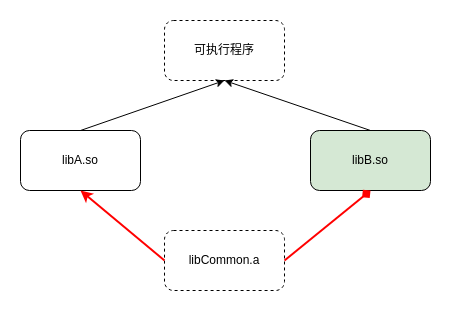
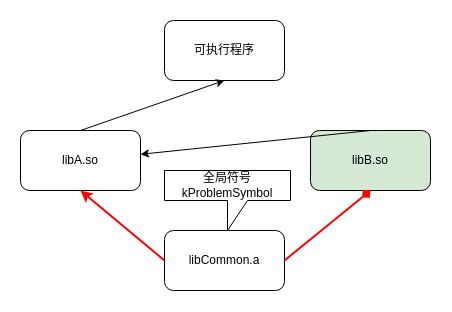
  <mxCell id="0" />
  <mxCell id="1" parent="0" />
- <mxCell id="2" value="可执行程序" style="rounded=1;whiteSpace=wrap;html=1;dashed=1;" parent="1" vertex="1"><mxGeometry x="164" y="20" width="120" height="60" as="geometry" /></mxCell>
+ <mxCell id="2" value="可执行程序" style="rounded=1;whiteSpace=wrap;html=1;" parent="1" vertex="1"><mxGeometry x="164" y="20" width="120" height="60" as="geometry" /></mxCell>
  <mxCell id="3" value="libA.so" style="rounded=1;whiteSpace=wrap;html=1;" parent="1" vertex="1"><mxGeometry x="20" y="130" width="120" height="60" as="geometry" /></mxCell>
  <mxCell id="4" value="libB.so" style="rounded=1;whiteSpace=wrap;html=1;fillColor=#d5e8d4;" parent="1" vertex="1"><mxGeometry x="310" y="130" width="120" height="60" as="geometry" /></mxCell>
- <mxCell id="5" value="libCommon.a" style="rounded=1;whiteSpace=wrap;html=1;dashed=1;" parent="1" vertex="1"><mxGeometry x="164" y="230" width="120" height="60" as="geometry" /></mxCell>
+ <mxCell id="5" value="libCommon.a" style="rounded=1;whiteSpace=wrap;html=1;" parent="1" vertex="1"><mxGeometry x="164" y="230" width="120" height="60" as="geometry" /></mxCell>
  <mxCell id="6" value="" style="endArrow=classic;html=1;rounded=0;exitX=0;exitY=0.5;exitDx=0;exitDy=0;strokeColor=#FF0000;strokeWidth=2;" parent="1" source="5" edge="1"><mxGeometry width="50" height="50" relative="1" as="geometry"><mxPoint x="160" y="260" as="sourcePoint" /><mxPoint x="80" y="190" as="targetPoint" /></mxGeometry></mxCell>
  <mxCell id="7" value="" style="endArrow=diamond;html=1;rounded=0;exitX=1;exitY=0.5;exitDx=0;exitDy=0;entryX=0.5;entryY=1;entryDx=0;entryDy=0;strokeColor=#FF0000;strokeWidth=2;" parent="1" source="5" target="4" edge="1"><mxGeometry width="50" height="50" relative="1" as="geometry"><mxPoint x="174" y="270" as="sourcePoint" /><mxPoint x="90" y="200" as="targetPoint" /></mxGeometry></mxCell>
  <mxCell id="8" value="" style="endArrow=classic;html=1;rounded=0;exitX=0.5;exitY=0;exitDx=0;exitDy=0;entryX=0.5;entryY=1;entryDx=0;entryDy=0;" parent="1" source="3" target="2" edge="1"><mxGeometry width="50" height="50" relative="1" as="geometry"><mxPoint x="174" y="270" as="sourcePoint" /><mxPoint x="90" y="200" as="targetPoint" /></mxGeometry></mxCell>
- <mxCell id="9" value="" style="endArrow=classic;html=1;rounded=0;exitX=0.5;exitY=0;exitDx=0;exitDy=0;entryX=0.5;entryY=1;entryDx=0;entryDy=0;" parent="1" source="4" target="2" edge="1"><mxGeometry width="50" height="50" relative="1" as="geometry"><mxPoint x="294" y="270" as="sourcePoint" /><mxPoint x="380" y="200" as="targetPoint" /></mxGeometry></mxCell>
+ <mxCell id="9" value="" style="endArrow=classic;html=1;rounded=0;exitX=0.5;exitY=0;exitDx=0;exitDy=0;" parent="1" source="4" target="3" edge="1"><mxGeometry width="50" height="50" relative="1" as="geometry"><mxPoint x="294" y="270" as="sourcePoint" /><mxPoint x="380" y="200" as="targetPoint" /></mxGeometry></mxCell>
+ <mxCell id="10" value="全局符号kProblemSymbol" style="shape=callout;whiteSpace=wrap;html=1;perimeter=calloutPerimeter;" parent="1" vertex="1"><mxGeometry x="164" y="170" width="126" height="60" as="geometry" /></mxCell>
